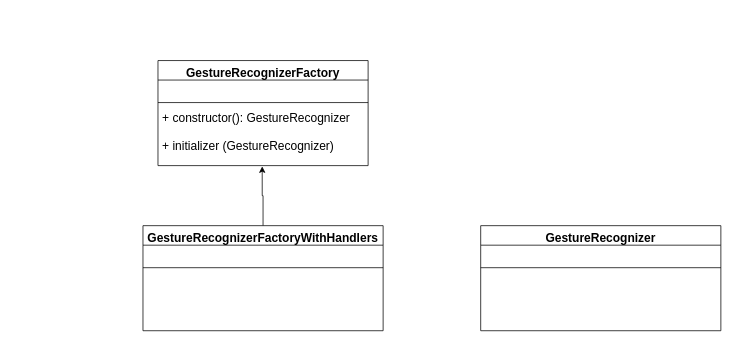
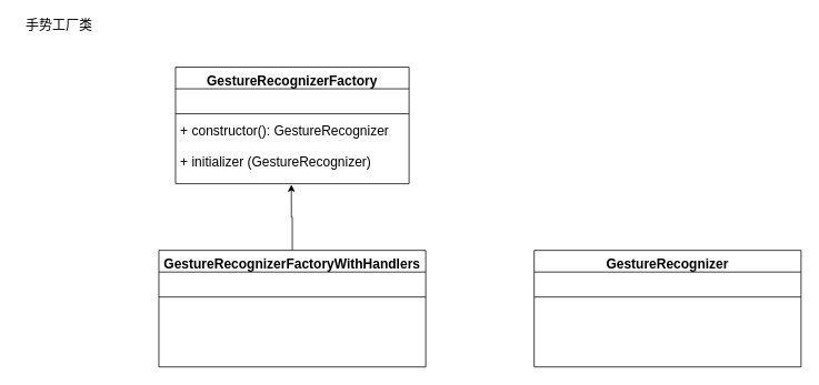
  <mxCell id="0" />
  <mxCell id="1" parent="0" />
  <mxCell id="2" value="GestureRecognizerFactory" style="swimlane;fontStyle=1;align=center;verticalAlign=top;childLayout=stackLayout;horizontal=1;startSize=26;horizontalStack=0;resizeParent=1;resizeParentMax=0;resizeLast=0;collapsible=1;marginBottom=0;fontSize=16;" vertex="1" parent="1"><mxGeometry x="210" y="80" width="280" height="140" as="geometry" /></mxCell>
  <mxCell id="3" value="   " style="text;strokeColor=none;fillColor=none;align=left;verticalAlign=top;spacingLeft=4;spacingRight=4;overflow=hidden;rotatable=0;points=[[0,0.5],[1,0.5]];portConstraint=eastwest;" vertex="1" parent="2"><mxGeometry y="26" width="280" height="26" as="geometry" /></mxCell>
  <mxCell id="4" value="" style="line;strokeWidth=1;fillColor=none;align=left;verticalAlign=middle;spacingTop=-1;spacingLeft=3;spacingRight=3;rotatable=0;labelPosition=right;points=[];portConstraint=eastwest;" vertex="1" parent="2"><mxGeometry y="52" width="280" height="8" as="geometry" /></mxCell>
  <mxCell id="5" value="+ constructor(): GestureRecognizer&#10;&#10;+ initializer (GestureRecognizer) " style="text;strokeColor=none;fillColor=none;align=left;verticalAlign=top;spacingLeft=4;spacingRight=4;overflow=hidden;rotatable=0;points=[[0,0.5],[1,0.5]];portConstraint=eastwest;fontSize=16;" vertex="1" parent="2"><mxGeometry y="60" width="280" height="80" as="geometry" /></mxCell>
  <mxCell id="6" style="edgeStyle=orthogonalEdgeStyle;rounded=0;orthogonalLoop=1;jettySize=auto;html=1;exitX=0.5;exitY=0;exitDx=0;exitDy=0;entryX=0.496;entryY=1.013;entryDx=0;entryDy=0;entryPerimeter=0;fontSize=16;" edge="1" parent="1" source="7" target="5"><mxGeometry relative="1" as="geometry" /></mxCell>
  <mxCell id="7" value="GestureRecognizerFactoryWithHandlers" style="swimlane;fontStyle=1;align=center;verticalAlign=top;childLayout=stackLayout;horizontal=1;startSize=26;horizontalStack=0;resizeParent=1;resizeParentMax=0;resizeLast=0;collapsible=1;marginBottom=0;fontSize=16;" vertex="1" parent="1"><mxGeometry x="190" y="300" width="320" height="140" as="geometry" /></mxCell>
  <mxCell id="8" value="   " style="text;strokeColor=none;fillColor=none;align=left;verticalAlign=top;spacingLeft=4;spacingRight=4;overflow=hidden;rotatable=0;points=[[0,0.5],[1,0.5]];portConstraint=eastwest;" vertex="1" parent="7"><mxGeometry y="26" width="320" height="26" as="geometry" /></mxCell>
  <mxCell id="9" value="" style="line;strokeWidth=1;fillColor=none;align=left;verticalAlign=middle;spacingTop=-1;spacingLeft=3;spacingRight=3;rotatable=0;labelPosition=right;points=[];portConstraint=eastwest;" vertex="1" parent="7"><mxGeometry y="52" width="320" height="8" as="geometry" /></mxCell>
  <mxCell id="10" value="   &#10;&#10;      " style="text;strokeColor=none;fillColor=none;align=left;verticalAlign=top;spacingLeft=4;spacingRight=4;overflow=hidden;rotatable=0;points=[[0,0.5],[1,0.5]];portConstraint=eastwest;fontSize=16;" vertex="1" parent="7"><mxGeometry y="60" width="320" height="80" as="geometry" /></mxCell>
+ <mxCell id="11" value="手势工厂类" style="text;html=1;align=center;verticalAlign=middle;resizable=0;points=[];autosize=1;strokeColor=none;fillColor=none;fontSize=16;" vertex="1" parent="1"><mxGeometry x="20" y="20" width="100" height="20" as="geometry" /></mxCell>
  <mxCell id="12" value="GestureRecognizer" style="swimlane;fontStyle=1;align=center;verticalAlign=top;childLayout=stackLayout;horizontal=1;startSize=26;horizontalStack=0;resizeParent=1;resizeParentMax=0;resizeLast=0;collapsible=1;marginBottom=0;fontSize=16;" vertex="1" parent="1"><mxGeometry x="640" y="300" width="320" height="140" as="geometry" /></mxCell>
  <mxCell id="13" value="   " style="text;strokeColor=none;fillColor=none;align=left;verticalAlign=top;spacingLeft=4;spacingRight=4;overflow=hidden;rotatable=0;points=[[0,0.5],[1,0.5]];portConstraint=eastwest;" vertex="1" parent="12"><mxGeometry y="26" width="320" height="26" as="geometry" /></mxCell>
  <mxCell id="14" value="" style="line;strokeWidth=1;fillColor=none;align=left;verticalAlign=middle;spacingTop=-1;spacingLeft=3;spacingRight=3;rotatable=0;labelPosition=right;points=[];portConstraint=eastwest;" vertex="1" parent="12"><mxGeometry y="52" width="320" height="8" as="geometry" /></mxCell>
  <mxCell id="15" value="   &#10;&#10;      " style="text;strokeColor=none;fillColor=none;align=left;verticalAlign=top;spacingLeft=4;spacingRight=4;overflow=hidden;rotatable=0;points=[[0,0.5],[1,0.5]];portConstraint=eastwest;fontSize=16;" vertex="1" parent="12"><mxGeometry y="60" width="320" height="80" as="geometry" /></mxCell>
